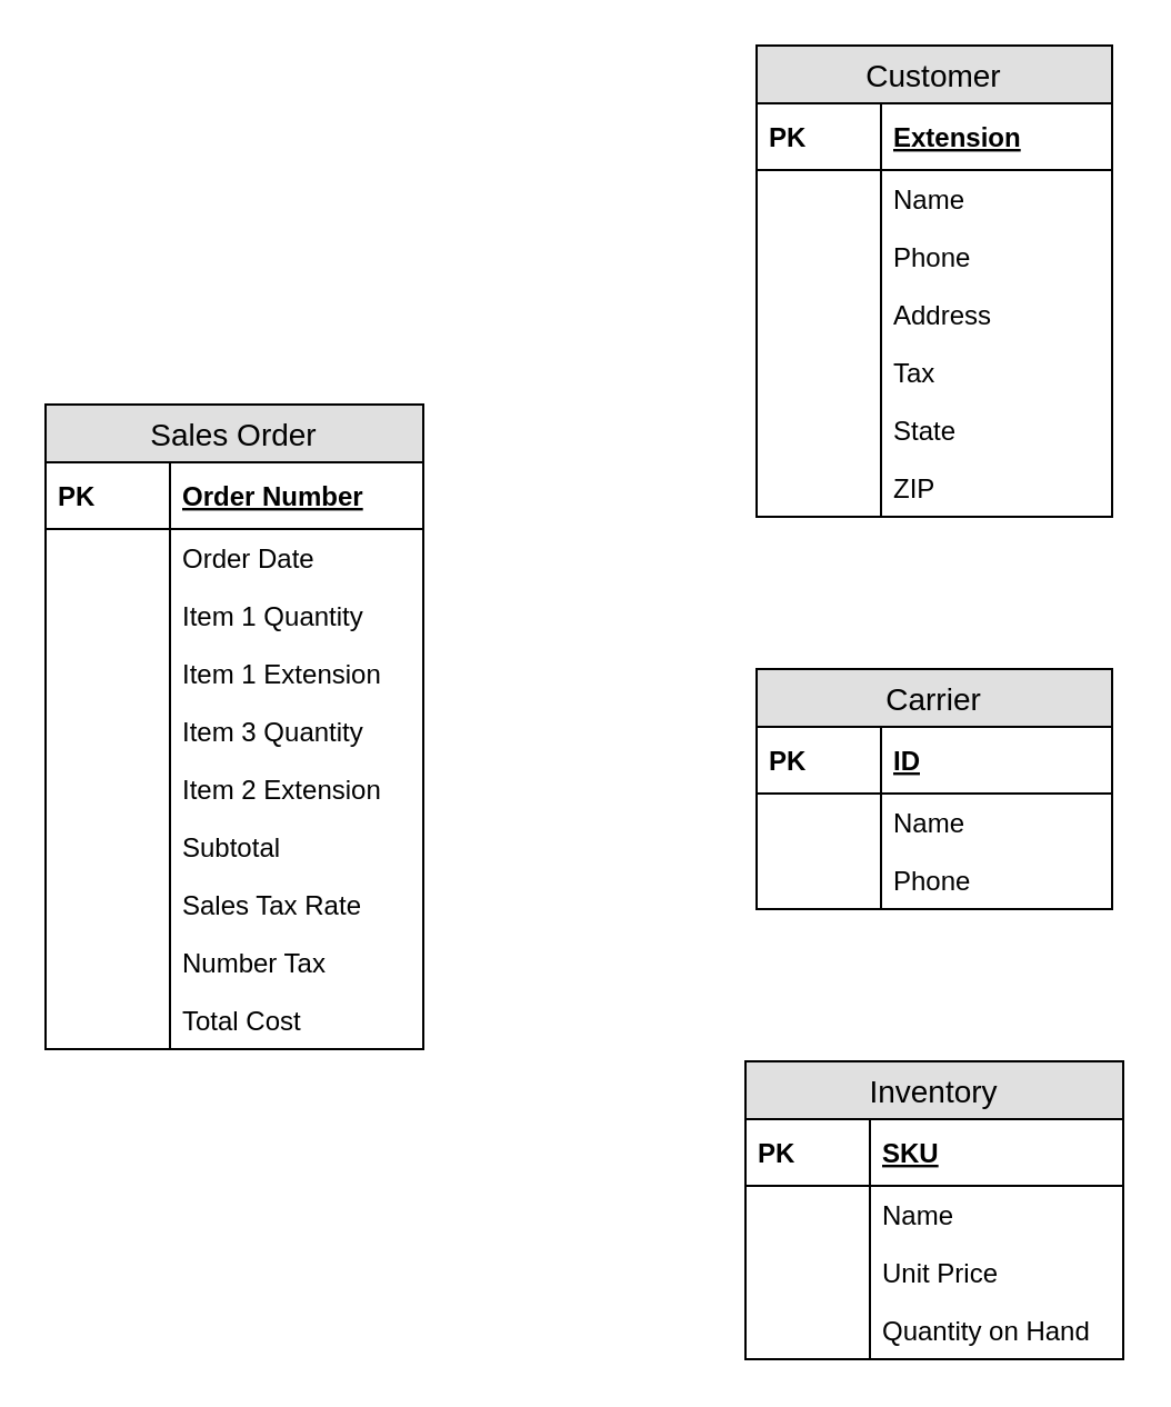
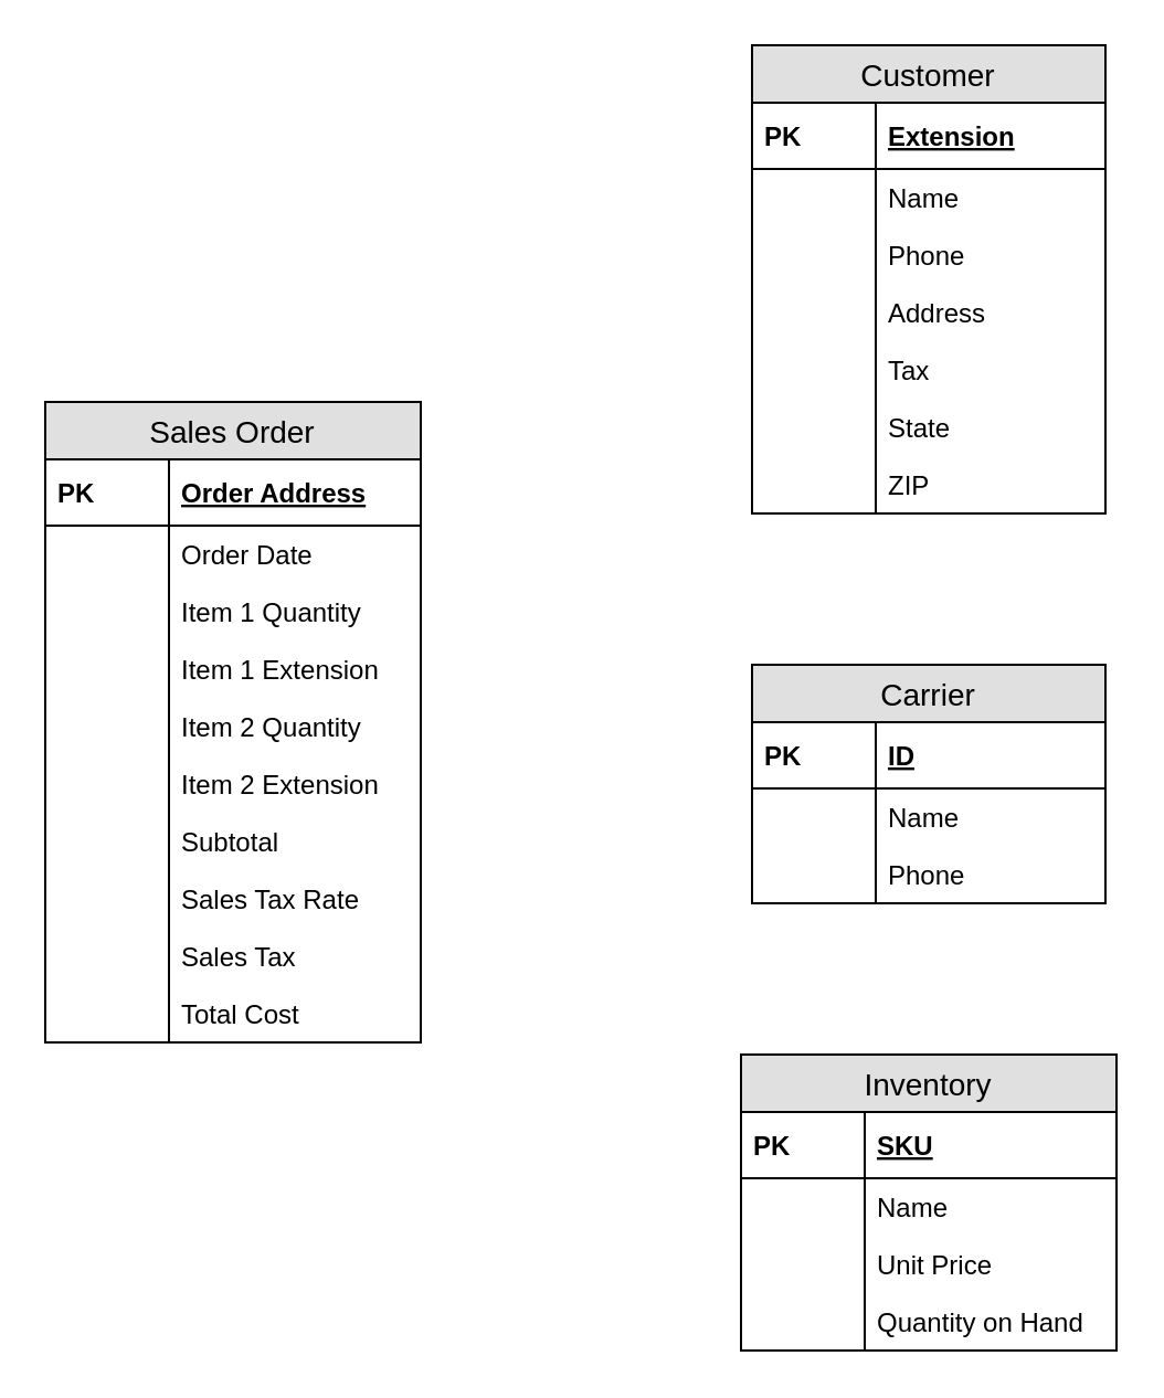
  <mxCell id="0" />
  <mxCell id="1" parent="0" />
  <mxCell id="2" value="Customer" style="swimlane;fontStyle=0;childLayout=stackLayout;horizontal=1;startSize=26;fillColor=#e0e0e0;horizontalStack=0;resizeParent=1;resizeParentMax=0;resizeLast=0;collapsible=1;marginBottom=0;swimlaneFillColor=#ffffff;align=center;fontSize=14;" parent="1" vertex="1"><mxGeometry x="340" y="20" width="160" height="212" as="geometry" /></mxCell>
  <mxCell id="3" value="Extension" style="shape=partialRectangle;top=0;left=0;right=0;bottom=1;align=left;verticalAlign=middle;fillColor=none;spacingLeft=60;spacingRight=4;overflow=hidden;rotatable=0;points=[[0,0.5],[1,0.5]];portConstraint=eastwest;dropTarget=0;fontStyle=5;fontSize=12;" parent="2" vertex="1"><mxGeometry y="26" width="160" height="30" as="geometry" /></mxCell>
  <mxCell id="4" value="PK" style="shape=partialRectangle;fontStyle=1;top=0;left=0;bottom=0;fillColor=none;align=left;verticalAlign=middle;spacingLeft=4;spacingRight=4;overflow=hidden;rotatable=0;points=[];portConstraint=eastwest;part=1;fontSize=12;" parent="3" vertex="1" connectable="0"><mxGeometry width="56" height="30" as="geometry" /></mxCell>
  <mxCell id="5" value="Name" style="shape=partialRectangle;top=0;left=0;right=0;bottom=0;align=left;verticalAlign=top;fillColor=none;spacingLeft=60;spacingRight=4;overflow=hidden;rotatable=0;points=[[0,0.5],[1,0.5]];portConstraint=eastwest;dropTarget=0;fontSize=12;" parent="2" vertex="1"><mxGeometry y="56" width="160" height="26" as="geometry" /></mxCell>
  <mxCell id="6" value="" style="shape=partialRectangle;top=0;left=0;bottom=0;fillColor=none;align=left;verticalAlign=top;spacingLeft=4;spacingRight=4;overflow=hidden;rotatable=0;points=[];portConstraint=eastwest;part=1;fontSize=12;" parent="5" vertex="1" connectable="0"><mxGeometry width="56" height="26" as="geometry" /></mxCell>
  <mxCell id="7" value="Phone" style="shape=partialRectangle;top=0;left=0;right=0;bottom=0;align=left;verticalAlign=top;fillColor=none;spacingLeft=60;spacingRight=4;overflow=hidden;rotatable=0;points=[[0,0.5],[1,0.5]];portConstraint=eastwest;dropTarget=0;fontSize=12;" parent="2" vertex="1"><mxGeometry y="82" width="160" height="26" as="geometry" /></mxCell>
  <mxCell id="8" value="" style="shape=partialRectangle;top=0;left=0;bottom=0;fillColor=none;align=left;verticalAlign=top;spacingLeft=4;spacingRight=4;overflow=hidden;rotatable=0;points=[];portConstraint=eastwest;part=1;fontSize=12;" parent="7" vertex="1" connectable="0"><mxGeometry width="56" height="26" as="geometry" /></mxCell>
  <mxCell id="9" value="Address" style="shape=partialRectangle;top=0;left=0;right=0;bottom=0;align=left;verticalAlign=top;fillColor=none;spacingLeft=60;spacingRight=4;overflow=hidden;rotatable=0;points=[[0,0.5],[1,0.5]];portConstraint=eastwest;dropTarget=0;fontSize=12;" parent="2" vertex="1"><mxGeometry y="108" width="160" height="26" as="geometry" /></mxCell>
  <mxCell id="10" value="" style="shape=partialRectangle;top=0;left=0;bottom=0;fillColor=none;align=left;verticalAlign=top;spacingLeft=4;spacingRight=4;overflow=hidden;rotatable=0;points=[];portConstraint=eastwest;part=1;fontSize=12;" parent="9" vertex="1" connectable="0"><mxGeometry width="56" height="26" as="geometry" /></mxCell>
  <mxCell id="11" value="Tax" style="shape=partialRectangle;top=0;left=0;right=0;bottom=0;align=left;verticalAlign=top;fillColor=none;spacingLeft=60;spacingRight=4;overflow=hidden;rotatable=0;points=[[0,0.5],[1,0.5]];portConstraint=eastwest;dropTarget=0;fontSize=12;" parent="2" vertex="1"><mxGeometry y="134" width="160" height="26" as="geometry" /></mxCell>
  <mxCell id="12" value="" style="shape=partialRectangle;top=0;left=0;bottom=0;fillColor=none;align=left;verticalAlign=top;spacingLeft=4;spacingRight=4;overflow=hidden;rotatable=0;points=[];portConstraint=eastwest;part=1;fontSize=12;" parent="11" vertex="1" connectable="0"><mxGeometry width="56" height="26" as="geometry" /></mxCell>
  <mxCell id="13" value="State" style="shape=partialRectangle;top=0;left=0;right=0;bottom=0;align=left;verticalAlign=top;fillColor=none;spacingLeft=60;spacingRight=4;overflow=hidden;rotatable=0;points=[[0,0.5],[1,0.5]];portConstraint=eastwest;dropTarget=0;fontSize=12;" parent="2" vertex="1"><mxGeometry y="160" width="160" height="26" as="geometry" /></mxCell>
  <mxCell id="14" value="" style="shape=partialRectangle;top=0;left=0;bottom=0;fillColor=none;align=left;verticalAlign=top;spacingLeft=4;spacingRight=4;overflow=hidden;rotatable=0;points=[];portConstraint=eastwest;part=1;fontSize=12;" parent="13" vertex="1" connectable="0"><mxGeometry width="56" height="26" as="geometry" /></mxCell>
  <mxCell id="15" value="ZIP" style="shape=partialRectangle;top=0;left=0;right=0;bottom=0;align=left;verticalAlign=top;fillColor=none;spacingLeft=60;spacingRight=4;overflow=hidden;rotatable=0;points=[[0,0.5],[1,0.5]];portConstraint=eastwest;dropTarget=0;fontSize=12;" parent="2" vertex="1"><mxGeometry y="186" width="160" height="26" as="geometry" /></mxCell>
  <mxCell id="16" value="" style="shape=partialRectangle;top=0;left=0;bottom=0;fillColor=none;align=left;verticalAlign=top;spacingLeft=4;spacingRight=4;overflow=hidden;rotatable=0;points=[];portConstraint=eastwest;part=1;fontSize=12;" parent="15" vertex="1" connectable="0"><mxGeometry width="56" height="26" as="geometry" /></mxCell>
  <mxCell id="17" value="Carrier" style="swimlane;fontStyle=0;childLayout=stackLayout;horizontal=1;startSize=26;fillColor=#e0e0e0;horizontalStack=0;resizeParent=1;resizeParentMax=0;resizeLast=0;collapsible=1;marginBottom=0;swimlaneFillColor=#ffffff;align=center;fontSize=14;" parent="1" vertex="1"><mxGeometry x="340" y="300.5" width="160" height="108" as="geometry" /></mxCell>
  <mxCell id="18" value="ID" style="shape=partialRectangle;top=0;left=0;right=0;bottom=1;align=left;verticalAlign=middle;fillColor=none;spacingLeft=60;spacingRight=4;overflow=hidden;rotatable=0;points=[[0,0.5],[1,0.5]];portConstraint=eastwest;dropTarget=0;fontStyle=5;fontSize=12;" parent="17" vertex="1"><mxGeometry y="26" width="160" height="30" as="geometry" /></mxCell>
  <mxCell id="19" value="PK" style="shape=partialRectangle;fontStyle=1;top=0;left=0;bottom=0;fillColor=none;align=left;verticalAlign=middle;spacingLeft=4;spacingRight=4;overflow=hidden;rotatable=0;points=[];portConstraint=eastwest;part=1;fontSize=12;" parent="18" vertex="1" connectable="0"><mxGeometry width="56" height="30" as="geometry" /></mxCell>
  <mxCell id="20" value="Name" style="shape=partialRectangle;top=0;left=0;right=0;bottom=0;align=left;verticalAlign=top;fillColor=none;spacingLeft=60;spacingRight=4;overflow=hidden;rotatable=0;points=[[0,0.5],[1,0.5]];portConstraint=eastwest;dropTarget=0;fontSize=12;" parent="17" vertex="1"><mxGeometry y="56" width="160" height="26" as="geometry" /></mxCell>
  <mxCell id="21" value="" style="shape=partialRectangle;top=0;left=0;bottom=0;fillColor=none;align=left;verticalAlign=top;spacingLeft=4;spacingRight=4;overflow=hidden;rotatable=0;points=[];portConstraint=eastwest;part=1;fontSize=12;" parent="20" vertex="1" connectable="0"><mxGeometry width="56" height="26" as="geometry" /></mxCell>
  <mxCell id="22" value="Phone" style="shape=partialRectangle;top=0;left=0;right=0;bottom=0;align=left;verticalAlign=top;fillColor=none;spacingLeft=60;spacingRight=4;overflow=hidden;rotatable=0;points=[[0,0.5],[1,0.5]];portConstraint=eastwest;dropTarget=0;fontSize=12;" parent="17" vertex="1"><mxGeometry y="82" width="160" height="26" as="geometry" /></mxCell>
  <mxCell id="23" value="" style="shape=partialRectangle;top=0;left=0;bottom=0;fillColor=none;align=left;verticalAlign=top;spacingLeft=4;spacingRight=4;overflow=hidden;rotatable=0;points=[];portConstraint=eastwest;part=1;fontSize=12;" parent="22" vertex="1" connectable="0"><mxGeometry width="56" height="26" as="geometry" /></mxCell>
  <mxCell id="24" value="Inventory" style="swimlane;fontStyle=0;childLayout=stackLayout;horizontal=1;startSize=26;fillColor=#e0e0e0;horizontalStack=0;resizeParent=1;resizeParentMax=0;resizeLast=0;collapsible=1;marginBottom=0;swimlaneFillColor=#ffffff;align=center;fontSize=14;" parent="1" vertex="1"><mxGeometry x="335" y="477" width="170" height="134" as="geometry" /></mxCell>
  <mxCell id="25" value="SKU" style="shape=partialRectangle;top=0;left=0;right=0;bottom=1;align=left;verticalAlign=middle;fillColor=none;spacingLeft=60;spacingRight=4;overflow=hidden;rotatable=0;points=[[0,0.5],[1,0.5]];portConstraint=eastwest;dropTarget=0;fontStyle=5;fontSize=12;" parent="24" vertex="1"><mxGeometry y="26" width="170" height="30" as="geometry" /></mxCell>
  <mxCell id="26" value="PK" style="shape=partialRectangle;fontStyle=1;top=0;left=0;bottom=0;fillColor=none;align=left;verticalAlign=middle;spacingLeft=4;spacingRight=4;overflow=hidden;rotatable=0;points=[];portConstraint=eastwest;part=1;fontSize=12;" parent="25" vertex="1" connectable="0"><mxGeometry width="56" height="30" as="geometry" /></mxCell>
  <mxCell id="27" value="Name" style="shape=partialRectangle;top=0;left=0;right=0;bottom=0;align=left;verticalAlign=top;fillColor=none;spacingLeft=60;spacingRight=4;overflow=hidden;rotatable=0;points=[[0,0.5],[1,0.5]];portConstraint=eastwest;dropTarget=0;fontSize=12;" parent="24" vertex="1"><mxGeometry y="56" width="170" height="26" as="geometry" /></mxCell>
  <mxCell id="28" value="" style="shape=partialRectangle;top=0;left=0;bottom=0;fillColor=none;align=left;verticalAlign=top;spacingLeft=4;spacingRight=4;overflow=hidden;rotatable=0;points=[];portConstraint=eastwest;part=1;fontSize=12;" parent="27" vertex="1" connectable="0"><mxGeometry width="56" height="26" as="geometry" /></mxCell>
  <mxCell id="29" value="Unit Price" style="shape=partialRectangle;top=0;left=0;right=0;bottom=0;align=left;verticalAlign=top;fillColor=none;spacingLeft=60;spacingRight=4;overflow=hidden;rotatable=0;points=[[0,0.5],[1,0.5]];portConstraint=eastwest;dropTarget=0;fontSize=12;" parent="24" vertex="1"><mxGeometry y="82" width="170" height="26" as="geometry" /></mxCell>
  <mxCell id="30" value="" style="shape=partialRectangle;top=0;left=0;bottom=0;fillColor=none;align=left;verticalAlign=top;spacingLeft=4;spacingRight=4;overflow=hidden;rotatable=0;points=[];portConstraint=eastwest;part=1;fontSize=12;" parent="29" vertex="1" connectable="0"><mxGeometry width="56" height="26" as="geometry" /></mxCell>
  <mxCell id="31" value="Quantity on Hand" style="shape=partialRectangle;top=0;left=0;right=0;bottom=0;align=left;verticalAlign=top;fillColor=none;spacingLeft=60;spacingRight=4;overflow=hidden;rotatable=0;points=[[0,0.5],[1,0.5]];portConstraint=eastwest;dropTarget=0;fontSize=12;" parent="24" vertex="1"><mxGeometry y="108" width="170" height="26" as="geometry" /></mxCell>
  <mxCell id="32" value="" style="shape=partialRectangle;top=0;left=0;bottom=0;fillColor=none;align=left;verticalAlign=top;spacingLeft=4;spacingRight=4;overflow=hidden;rotatable=0;points=[];portConstraint=eastwest;part=1;fontSize=12;" parent="31" vertex="1" connectable="0"><mxGeometry width="56" height="26" as="geometry" /></mxCell>
  <mxCell id="33" value="Sales Order" style="swimlane;fontStyle=0;childLayout=stackLayout;horizontal=1;startSize=26;fillColor=#e0e0e0;horizontalStack=0;resizeParent=1;resizeParentMax=0;resizeLast=0;collapsible=1;marginBottom=0;swimlaneFillColor=#ffffff;align=center;fontSize=14;" vertex="1" parent="1"><mxGeometry x="20" y="181.5" width="170" height="290" as="geometry" /></mxCell>
- <mxCell id="34" value="Order Number" style="shape=partialRectangle;top=0;left=0;right=0;bottom=1;align=left;verticalAlign=middle;fillColor=none;spacingLeft=60;spacingRight=4;overflow=hidden;rotatable=0;points=[[0,0.5],[1,0.5]];portConstraint=eastwest;dropTarget=0;fontStyle=5;fontSize=12;" vertex="1" parent="33"><mxGeometry y="26" width="170" height="30" as="geometry" /></mxCell>
+ <mxCell id="34" value="Order Address" style="shape=partialRectangle;top=0;left=0;right=0;bottom=1;align=left;verticalAlign=middle;fillColor=none;spacingLeft=60;spacingRight=4;overflow=hidden;rotatable=0;points=[[0,0.5],[1,0.5]];portConstraint=eastwest;dropTarget=0;fontStyle=5;fontSize=12;" vertex="1" parent="33"><mxGeometry y="26" width="170" height="30" as="geometry" /></mxCell>
  <mxCell id="35" value="PK" style="shape=partialRectangle;fontStyle=1;top=0;left=0;bottom=0;fillColor=none;align=left;verticalAlign=middle;spacingLeft=4;spacingRight=4;overflow=hidden;rotatable=0;points=[];portConstraint=eastwest;part=1;fontSize=12;" vertex="1" connectable="0" parent="34"><mxGeometry width="56" height="30" as="geometry" /></mxCell>
  <mxCell id="36" value="Order Date" style="shape=partialRectangle;top=0;left=0;right=0;bottom=0;align=left;verticalAlign=top;fillColor=none;spacingLeft=60;spacingRight=4;overflow=hidden;rotatable=0;points=[[0,0.5],[1,0.5]];portConstraint=eastwest;dropTarget=0;fontSize=12;" vertex="1" parent="33"><mxGeometry y="56" width="170" height="26" as="geometry" /></mxCell>
  <mxCell id="37" value="" style="shape=partialRectangle;top=0;left=0;bottom=0;fillColor=none;align=left;verticalAlign=top;spacingLeft=4;spacingRight=4;overflow=hidden;rotatable=0;points=[];portConstraint=eastwest;part=1;fontSize=12;" vertex="1" connectable="0" parent="36"><mxGeometry width="56" height="26" as="geometry" /></mxCell>
  <mxCell id="38" value="Item 1 Quantity" style="shape=partialRectangle;top=0;left=0;right=0;bottom=0;align=left;verticalAlign=top;fillColor=none;spacingLeft=60;spacingRight=4;overflow=hidden;rotatable=0;points=[[0,0.5],[1,0.5]];portConstraint=eastwest;dropTarget=0;fontSize=12;" vertex="1" parent="33"><mxGeometry y="82" width="170" height="26" as="geometry" /></mxCell>
  <mxCell id="39" value="" style="shape=partialRectangle;top=0;left=0;bottom=0;fillColor=none;align=left;verticalAlign=top;spacingLeft=4;spacingRight=4;overflow=hidden;rotatable=0;points=[];portConstraint=eastwest;part=1;fontSize=12;" vertex="1" connectable="0" parent="38"><mxGeometry width="56" height="26" as="geometry" /></mxCell>
  <mxCell id="40" value="Item 1 Extension" style="shape=partialRectangle;top=0;left=0;right=0;bottom=0;align=left;verticalAlign=top;fillColor=none;spacingLeft=60;spacingRight=4;overflow=hidden;rotatable=0;points=[[0,0.5],[1,0.5]];portConstraint=eastwest;dropTarget=0;fontSize=12;" vertex="1" parent="33"><mxGeometry y="108" width="170" height="26" as="geometry" /></mxCell>
  <mxCell id="41" value="" style="shape=partialRectangle;top=0;left=0;bottom=0;fillColor=none;align=left;verticalAlign=top;spacingLeft=4;spacingRight=4;overflow=hidden;rotatable=0;points=[];portConstraint=eastwest;part=1;fontSize=12;" vertex="1" connectable="0" parent="40"><mxGeometry width="56" height="26" as="geometry" /></mxCell>
- <mxCell id="42" value="Item 3 Quantity" style="shape=partialRectangle;top=0;left=0;right=0;bottom=0;align=left;verticalAlign=top;fillColor=none;spacingLeft=60;spacingRight=4;overflow=hidden;rotatable=0;points=[[0,0.5],[1,0.5]];portConstraint=eastwest;dropTarget=0;fontSize=12;" vertex="1" parent="33"><mxGeometry y="134" width="170" height="26" as="geometry" /></mxCell>
+ <mxCell id="42" value="Item 2 Quantity" style="shape=partialRectangle;top=0;left=0;right=0;bottom=0;align=left;verticalAlign=top;fillColor=none;spacingLeft=60;spacingRight=4;overflow=hidden;rotatable=0;points=[[0,0.5],[1,0.5]];portConstraint=eastwest;dropTarget=0;fontSize=12;" vertex="1" parent="33"><mxGeometry y="134" width="170" height="26" as="geometry" /></mxCell>
  <mxCell id="43" value="" style="shape=partialRectangle;top=0;left=0;bottom=0;fillColor=none;align=left;verticalAlign=top;spacingLeft=4;spacingRight=4;overflow=hidden;rotatable=0;points=[];portConstraint=eastwest;part=1;fontSize=12;" vertex="1" connectable="0" parent="42"><mxGeometry width="56" height="26" as="geometry" /></mxCell>
  <mxCell id="44" value="Item 2 Extension" style="shape=partialRectangle;top=0;left=0;right=0;bottom=0;align=left;verticalAlign=top;fillColor=none;spacingLeft=60;spacingRight=4;overflow=hidden;rotatable=0;points=[[0,0.5],[1,0.5]];portConstraint=eastwest;dropTarget=0;fontSize=12;" vertex="1" parent="33"><mxGeometry y="160" width="170" height="26" as="geometry" /></mxCell>
  <mxCell id="45" value="" style="shape=partialRectangle;top=0;left=0;bottom=0;fillColor=none;align=left;verticalAlign=top;spacingLeft=4;spacingRight=4;overflow=hidden;rotatable=0;points=[];portConstraint=eastwest;part=1;fontSize=12;" vertex="1" connectable="0" parent="44"><mxGeometry width="56" height="26" as="geometry" /></mxCell>
  <mxCell id="46" value="Subtotal" style="shape=partialRectangle;top=0;left=0;right=0;bottom=0;align=left;verticalAlign=top;fillColor=none;spacingLeft=60;spacingRight=4;overflow=hidden;rotatable=0;points=[[0,0.5],[1,0.5]];portConstraint=eastwest;dropTarget=0;fontSize=12;" vertex="1" parent="33"><mxGeometry y="186" width="170" height="26" as="geometry" /></mxCell>
  <mxCell id="47" value="" style="shape=partialRectangle;top=0;left=0;bottom=0;fillColor=none;align=left;verticalAlign=top;spacingLeft=4;spacingRight=4;overflow=hidden;rotatable=0;points=[];portConstraint=eastwest;part=1;fontSize=12;" vertex="1" connectable="0" parent="46"><mxGeometry width="56" height="26" as="geometry" /></mxCell>
  <mxCell id="48" value="Sales Tax Rate" style="shape=partialRectangle;top=0;left=0;right=0;bottom=0;align=left;verticalAlign=top;fillColor=none;spacingLeft=60;spacingRight=4;overflow=hidden;rotatable=0;points=[[0,0.5],[1,0.5]];portConstraint=eastwest;dropTarget=0;fontSize=12;" vertex="1" parent="33"><mxGeometry y="212" width="170" height="26" as="geometry" /></mxCell>
  <mxCell id="49" value="" style="shape=partialRectangle;top=0;left=0;bottom=0;fillColor=none;align=left;verticalAlign=top;spacingLeft=4;spacingRight=4;overflow=hidden;rotatable=0;points=[];portConstraint=eastwest;part=1;fontSize=12;" vertex="1" connectable="0" parent="48"><mxGeometry width="56" height="26" as="geometry" /></mxCell>
- <mxCell id="50" value="Number Tax" style="shape=partialRectangle;top=0;left=0;right=0;bottom=0;align=left;verticalAlign=top;fillColor=none;spacingLeft=60;spacingRight=4;overflow=hidden;rotatable=0;points=[[0,0.5],[1,0.5]];portConstraint=eastwest;dropTarget=0;fontSize=12;" vertex="1" parent="33"><mxGeometry y="238" width="170" height="26" as="geometry" /></mxCell>
+ <mxCell id="50" value="Sales Tax" style="shape=partialRectangle;top=0;left=0;right=0;bottom=0;align=left;verticalAlign=top;fillColor=none;spacingLeft=60;spacingRight=4;overflow=hidden;rotatable=0;points=[[0,0.5],[1,0.5]];portConstraint=eastwest;dropTarget=0;fontSize=12;" vertex="1" parent="33"><mxGeometry y="238" width="170" height="26" as="geometry" /></mxCell>
  <mxCell id="51" value="" style="shape=partialRectangle;top=0;left=0;bottom=0;fillColor=none;align=left;verticalAlign=top;spacingLeft=4;spacingRight=4;overflow=hidden;rotatable=0;points=[];portConstraint=eastwest;part=1;fontSize=12;" vertex="1" connectable="0" parent="50"><mxGeometry width="56" height="26" as="geometry" /></mxCell>
  <mxCell id="52" value="Total Cost" style="shape=partialRectangle;top=0;left=0;right=0;bottom=0;align=left;verticalAlign=top;fillColor=none;spacingLeft=60;spacingRight=4;overflow=hidden;rotatable=0;points=[[0,0.5],[1,0.5]];portConstraint=eastwest;dropTarget=0;fontSize=12;" vertex="1" parent="33"><mxGeometry y="264" width="170" height="26" as="geometry" /></mxCell>
  <mxCell id="53" value="" style="shape=partialRectangle;top=0;left=0;bottom=0;fillColor=none;align=left;verticalAlign=top;spacingLeft=4;spacingRight=4;overflow=hidden;rotatable=0;points=[];portConstraint=eastwest;part=1;fontSize=12;" vertex="1" connectable="0" parent="52"><mxGeometry width="56" height="26" as="geometry" /></mxCell>
